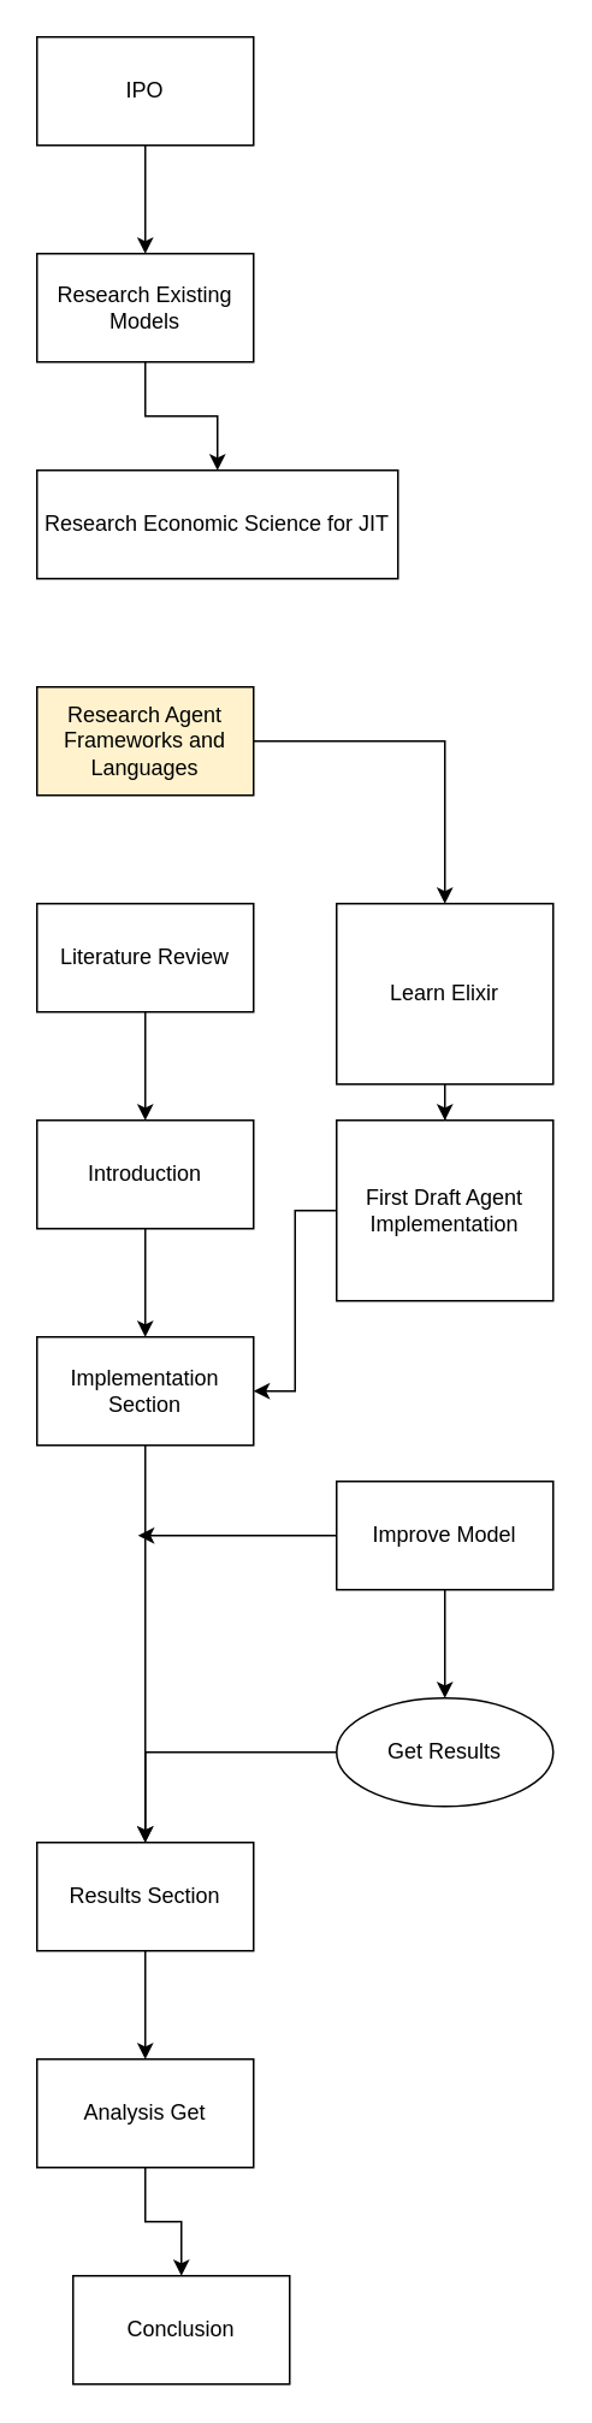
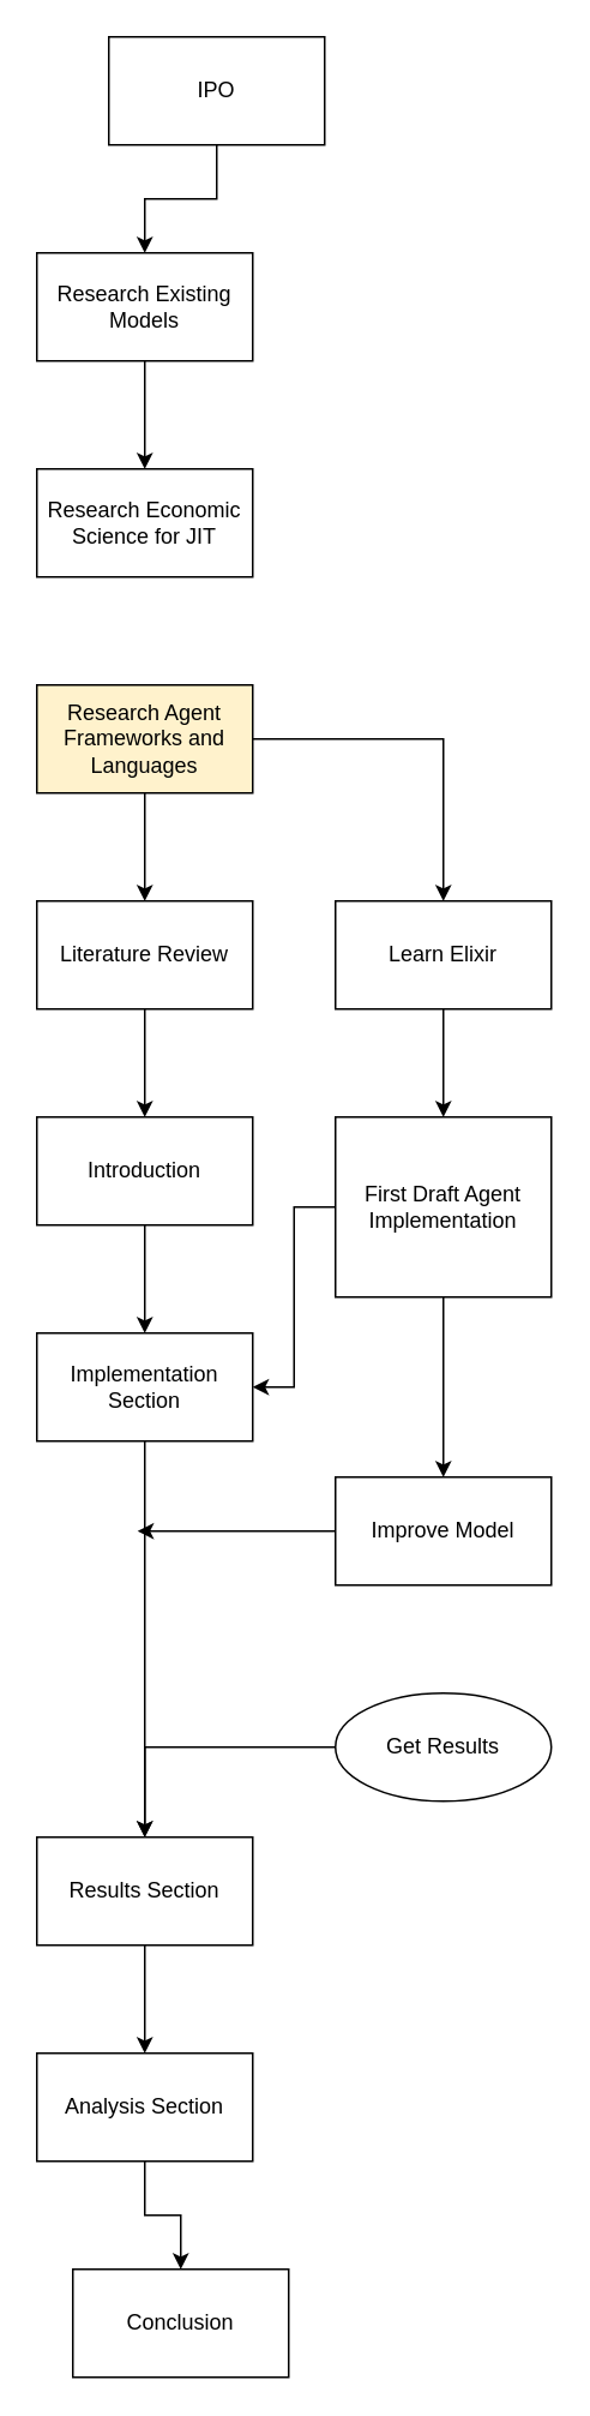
  <mxCell id="0" />
  <mxCell id="1" parent="0" />
  <mxCell id="2" style="edgeStyle=orthogonalEdgeStyle;rounded=0;orthogonalLoop=1;jettySize=auto;html=1;entryX=0.5;entryY=0;entryDx=0;entryDy=0;" parent="1" source="3" target="5" edge="1"><mxGeometry relative="1" as="geometry" /></mxCell>
- <mxCell id="3" value="IPO" style="rounded=0;whiteSpace=wrap;html=1;" parent="1" vertex="1"><mxGeometry x="20" y="20" width="120" height="60" as="geometry" /></mxCell>
+ <mxCell id="3" value="IPO" style="rounded=0;whiteSpace=wrap;html=1;" parent="1" vertex="1"><mxGeometry x="60" y="20" width="120" height="60" as="geometry" /></mxCell>
  <mxCell id="4" style="edgeStyle=orthogonalEdgeStyle;rounded=0;orthogonalLoop=1;jettySize=auto;html=1;entryX=0.5;entryY=0;entryDx=0;entryDy=0;" edge="1" parent="1" source="5" target="22"><mxGeometry relative="1" as="geometry" /></mxCell>
  <mxCell id="5" value="Research Existing Models" style="rounded=0;whiteSpace=wrap;html=1;" parent="1" vertex="1"><mxGeometry x="20" y="140" width="120" height="60" as="geometry" /></mxCell>
  <mxCell id="6" style="edgeStyle=orthogonalEdgeStyle;rounded=0;orthogonalLoop=1;jettySize=auto;html=1;entryX=0.5;entryY=0;entryDx=0;entryDy=0;" edge="1" parent="1" source="7" target="14"><mxGeometry relative="1" as="geometry" /></mxCell>
  <mxCell id="7" value="Literature Review" style="rounded=0;whiteSpace=wrap;html=1;" parent="1" vertex="1"><mxGeometry x="20" y="500" width="120" height="60" as="geometry" /></mxCell>
  <mxCell id="8" style="edgeStyle=orthogonalEdgeStyle;rounded=0;orthogonalLoop=1;jettySize=auto;html=1;entryX=0.5;entryY=0;entryDx=0;entryDy=0;" edge="1" parent="1" source="9" target="12"><mxGeometry relative="1" as="geometry" /></mxCell>
- <mxCell id="9" value="Learn Elixir" style="rounded=0;whiteSpace=wrap;html=1;" parent="1" vertex="1"><mxGeometry x="186" y="500" width="120" height="100" as="geometry" /></mxCell>
+ <mxCell id="9" value="Learn Elixir" style="rounded=0;whiteSpace=wrap;html=1;" parent="1" vertex="1"><mxGeometry x="186" y="500" width="120" height="60" as="geometry" /></mxCell>
  <mxCell id="10" style="edgeStyle=orthogonalEdgeStyle;rounded=0;orthogonalLoop=1;jettySize=auto;html=1;entryX=1;entryY=0.5;entryDx=0;entryDy=0;" edge="1" parent="1" source="12" target="16"><mxGeometry relative="1" as="geometry" /></mxCell>
+ <mxCell id="11" style="edgeStyle=orthogonalEdgeStyle;rounded=0;orthogonalLoop=1;jettySize=auto;html=1;entryX=0.5;entryY=0;entryDx=0;entryDy=0;" edge="1" parent="1" source="12" target="28"><mxGeometry relative="1" as="geometry" /></mxCell>
  <mxCell id="12" value="First Draft Agent Implementation" style="rounded=0;whiteSpace=wrap;html=1;" parent="1" vertex="1"><mxGeometry x="186" y="620" width="120" height="100" as="geometry" /></mxCell>
  <mxCell id="13" style="edgeStyle=orthogonalEdgeStyle;rounded=0;orthogonalLoop=1;jettySize=auto;html=1;entryX=0.5;entryY=0;entryDx=0;entryDy=0;" parent="1" source="14" target="16" edge="1"><mxGeometry relative="1" as="geometry" /></mxCell>
  <mxCell id="14" value="Introduction" style="rounded=0;whiteSpace=wrap;html=1;" parent="1" vertex="1"><mxGeometry x="20" y="620" width="120" height="60" as="geometry" /></mxCell>
  <mxCell id="15" style="edgeStyle=orthogonalEdgeStyle;rounded=0;orthogonalLoop=1;jettySize=auto;html=1;entryX=0.5;entryY=0;entryDx=0;entryDy=0;" edge="1" parent="1" source="16" target="18"><mxGeometry relative="1" as="geometry" /></mxCell>
  <mxCell id="16" value="Implementation Section" style="rounded=0;whiteSpace=wrap;html=1;" parent="1" vertex="1"><mxGeometry x="20" y="740" width="120" height="60" as="geometry" /></mxCell>
  <mxCell id="17" style="edgeStyle=orthogonalEdgeStyle;rounded=0;orthogonalLoop=1;jettySize=auto;html=1;entryX=0.5;entryY=0;entryDx=0;entryDy=0;" parent="1" source="18" target="20" edge="1"><mxGeometry relative="1" as="geometry" /></mxCell>
  <mxCell id="18" value="Results Section" style="rounded=0;whiteSpace=wrap;html=1;" parent="1" vertex="1"><mxGeometry x="20" y="1020" width="120" height="60" as="geometry" /></mxCell>
  <mxCell id="19" style="edgeStyle=orthogonalEdgeStyle;rounded=0;orthogonalLoop=1;jettySize=auto;html=1;entryX=0.5;entryY=0;entryDx=0;entryDy=0;" edge="1" parent="1" source="20" target="21"><mxGeometry relative="1" as="geometry" /></mxCell>
- <mxCell id="20" value="Analysis Get" style="rounded=0;whiteSpace=wrap;html=1;" parent="1" vertex="1"><mxGeometry x="20" y="1140" width="120" height="60" as="geometry" /></mxCell>
+ <mxCell id="20" value="Analysis Section" style="rounded=0;whiteSpace=wrap;html=1;" parent="1" vertex="1"><mxGeometry x="20" y="1140" width="120" height="60" as="geometry" /></mxCell>
  <mxCell id="21" value="Conclusion" style="rounded=0;whiteSpace=wrap;html=1;" parent="1" vertex="1"><mxGeometry x="40" y="1260" width="120" height="60" as="geometry" /></mxCell>
- <mxCell id="22" value="Research Economic Science for JIT" style="rounded=0;whiteSpace=wrap;html=1;" vertex="1" parent="1"><mxGeometry x="20" y="260" width="200" height="60" as="geometry" /></mxCell>
+ <mxCell id="22" value="Research Economic Science for JIT" style="rounded=0;whiteSpace=wrap;html=1;" vertex="1" parent="1"><mxGeometry x="20" y="260" width="120" height="60" as="geometry" /></mxCell>
+ <mxCell id="23" style="edgeStyle=orthogonalEdgeStyle;rounded=0;orthogonalLoop=1;jettySize=auto;html=1;" edge="1" parent="1" source="25" target="7"><mxGeometry relative="1" as="geometry" /></mxCell>
  <mxCell id="24" style="edgeStyle=orthogonalEdgeStyle;rounded=0;orthogonalLoop=1;jettySize=auto;html=1;" edge="1" parent="1" source="25" target="9"><mxGeometry relative="1" as="geometry" /></mxCell>
  <mxCell id="25" value="Research Agent Frameworks and Languages" style="rounded=0;whiteSpace=wrap;html=1;fillColor=#fff2cc;" vertex="1" parent="1"><mxGeometry x="20" y="380" width="120" height="60" as="geometry" /></mxCell>
- <mxCell id="26" style="edgeStyle=orthogonalEdgeStyle;rounded=0;orthogonalLoop=1;jettySize=auto;html=1;entryX=0.5;entryY=0;entryDx=0;entryDy=0;" edge="1" parent="1" source="28" target="30"><mxGeometry relative="1" as="geometry" /></mxCell>
  <mxCell id="27" style="edgeStyle=orthogonalEdgeStyle;rounded=0;orthogonalLoop=1;jettySize=auto;html=1;" edge="1" parent="1" source="28"><mxGeometry relative="1" as="geometry"><mxPoint x="76" y="850" as="targetPoint" /></mxGeometry></mxCell>
  <mxCell id="28" value="Improve Model" style="rounded=0;whiteSpace=wrap;html=1;" vertex="1" parent="1"><mxGeometry x="186" y="820" width="120" height="60" as="geometry" /></mxCell>
  <mxCell id="29" style="edgeStyle=orthogonalEdgeStyle;rounded=0;orthogonalLoop=1;jettySize=auto;html=1;entryX=0.5;entryY=0;entryDx=0;entryDy=0;" edge="1" parent="1" source="30" target="18"><mxGeometry relative="1" as="geometry" /></mxCell>
  <mxCell id="30" value="Get Results" style="ellipse;whiteSpace=wrap;html=1;" vertex="1" parent="1"><mxGeometry x="186" y="940" width="120" height="60" as="geometry" /></mxCell>
